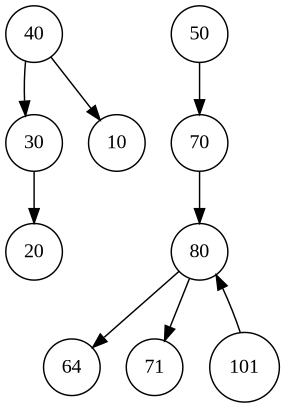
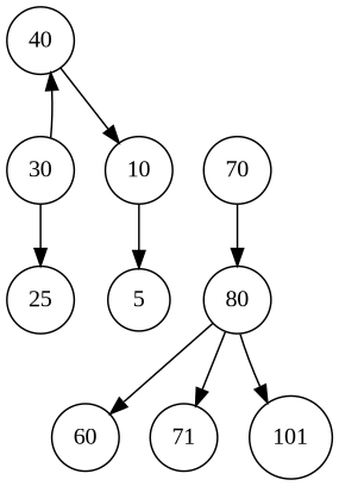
  digraph {
    fontname="Liberation Serif"
    node [fontname="Liberation Serif" shape=circle]
    edge [fontname="Liberation Serif"]
    10
+   5
    30
-   20
+   20 [label=25]
    40
-   50
    70
    80
-   60 [label=64]
+   60
    n10 [label=71]
    n11 [label=101]
+   10 -> 5
    30 -> 20
-   40 -> 30
+   30 -> 40
    40 -> 10
-   50 -> 70
    70 -> 80
    80 -> 60
    80 -> n10
-   n11 -> 80
+   80 -> n11
  }
